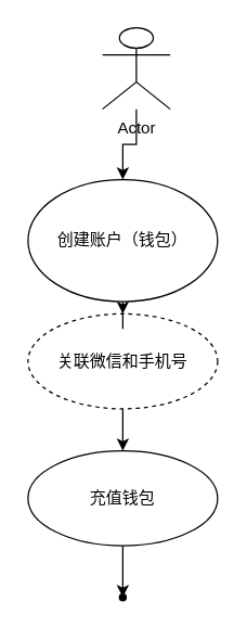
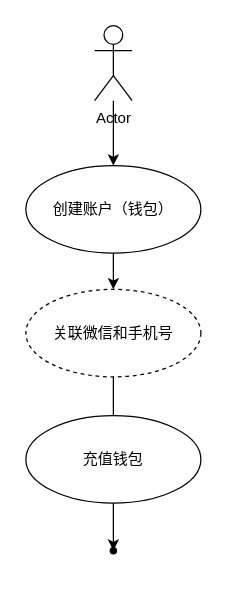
  <mxCell id="0" />
  <mxCell id="1" parent="0" />
  <mxCell id="2" style="edgeStyle=orthogonalEdgeStyle;rounded=0;orthogonalLoop=1;jettySize=auto;html=1;" edge="1" parent="1" source="3" target="7"><mxGeometry relative="1" as="geometry" /></mxCell>
- <mxCell id="3" value="Actor" style="shape=umlActor;verticalLabelPosition=bottom;verticalAlign=top;html=1;outlineConnect=0;" vertex="1" parent="1"><mxGeometry x="75" y="20" width="50" height="60" as="geometry" /></mxCell>
- <mxCell id="4" style="edgeStyle=orthogonalEdgeStyle;rounded=0;orthogonalLoop=1;jettySize=auto;html=1;" edge="1" parent="1" source="5" target="8"><mxGeometry relative="1" as="geometry" /></mxCell>
+ <mxCell id="3" value="Actor" style="shape=umlActor;verticalLabelPosition=bottom;verticalAlign=top;html=1;outlineConnect=0;" vertex="1" parent="1"><mxGeometry x="75" y="20" width="30" height="60" as="geometry" /></mxCell>
+ <mxCell id="4" style="edgeStyle=orthogonalEdgeStyle;rounded=0;orthogonalLoop=1;jettySize=auto;html=1;endArrow=none;" edge="1" parent="1" source="5" target="8"><mxGeometry relative="1" as="geometry" /></mxCell>
  <mxCell id="5" value="关联微信和手机号" style="ellipse;whiteSpace=wrap;html=1;dashed=1;" vertex="1" parent="1"><mxGeometry x="20" y="231" width="140" height="70" as="geometry" /></mxCell>
  <mxCell id="6" style="edgeStyle=orthogonalEdgeStyle;rounded=0;orthogonalLoop=1;jettySize=auto;html=1;" edge="1" parent="1" source="7" target="5"><mxGeometry relative="1" as="geometry" /></mxCell>
- <mxCell id="7" value="创建账户（钱包）" style="ellipse;whiteSpace=wrap;html=1;" vertex="1" parent="1"><mxGeometry x="20" y="132" width="140" height="90" as="geometry" /></mxCell>
+ <mxCell id="7" value="创建账户（钱包）" style="ellipse;whiteSpace=wrap;html=1;" vertex="1" parent="1"><mxGeometry x="20" y="132" width="140" height="70" as="geometry" /></mxCell>
  <mxCell id="8" value="充值钱包" style="ellipse;whiteSpace=wrap;html=1;" vertex="1" parent="1"><mxGeometry x="20" y="332" width="140" height="70" as="geometry" /></mxCell>
  <mxCell id="9" value="" style="shape=waypoint;sketch=0;fillStyle=solid;size=6;pointerEvents=1;points=[];fillColor=none;resizable=0;rotatable=0;perimeter=centerPerimeter;snapToPoint=1;" vertex="1" parent="1"><mxGeometry x="80" y="430" width="20" height="20" as="geometry" /></mxCell>
  <mxCell id="10" style="edgeStyle=orthogonalEdgeStyle;rounded=0;orthogonalLoop=1;jettySize=auto;html=1;entryX=0.5;entryY=0.9;entryDx=0;entryDy=0;entryPerimeter=0;" edge="1" parent="1" source="8" target="9"><mxGeometry relative="1" as="geometry" /></mxCell>
